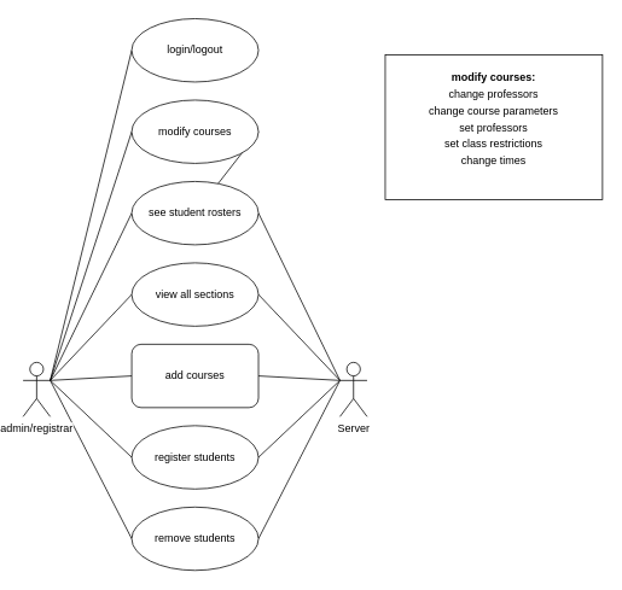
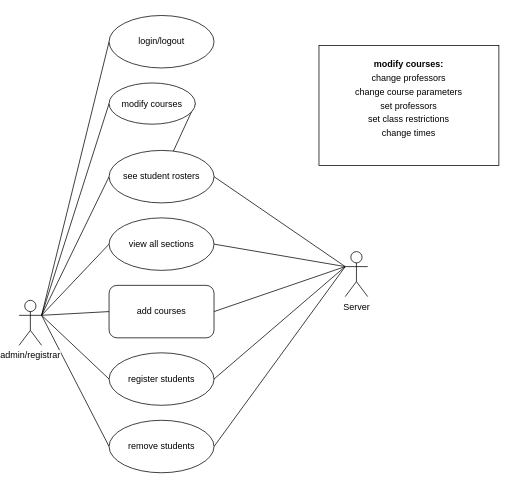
  <mxCell id="0" />
  <mxCell id="1" parent="0" />
  <mxCell id="2" style="rounded=0;orthogonalLoop=1;jettySize=auto;html=1;exitX=1;exitY=0.333;exitDx=0;exitDy=0;exitPerimeter=0;entryX=0;entryY=0.5;entryDx=0;entryDy=0;endArrow=none;endFill=0;" parent="1" source="9" target="10" edge="1"><mxGeometry relative="1" as="geometry" /></mxCell>
  <mxCell id="3" style="edgeStyle=none;rounded=0;orthogonalLoop=1;jettySize=auto;html=1;exitX=1;exitY=0.333;exitDx=0;exitDy=0;exitPerimeter=0;entryX=0;entryY=0.5;entryDx=0;entryDy=0;endArrow=none;endFill=0;" parent="1" source="9" target="12" edge="1"><mxGeometry relative="1" as="geometry" /></mxCell>
  <mxCell id="4" style="edgeStyle=none;rounded=0;orthogonalLoop=1;jettySize=auto;html=1;exitX=1;exitY=0.333;exitDx=0;exitDy=0;exitPerimeter=0;entryX=0;entryY=0.5;entryDx=0;entryDy=0;endArrow=none;endFill=0;" parent="1" source="9" target="14" edge="1"><mxGeometry relative="1" as="geometry" /></mxCell>
  <mxCell id="5" style="edgeStyle=none;rounded=0;orthogonalLoop=1;jettySize=auto;html=1;exitX=1;exitY=0.333;exitDx=0;exitDy=0;exitPerimeter=0;entryX=0;entryY=0.5;entryDx=0;entryDy=0;endArrow=none;endFill=0;" parent="1" source="9" target="16" edge="1"><mxGeometry relative="1" as="geometry" /></mxCell>
  <mxCell id="6" style="rounded=0;orthogonalLoop=1;jettySize=auto;html=1;exitX=1;exitY=0.333;exitDx=0;exitDy=0;exitPerimeter=0;entryX=0;entryY=0.5;entryDx=0;entryDy=0;endArrow=none;endFill=0;" parent="1" source="9" target="19" edge="1"><mxGeometry relative="1" as="geometry" /></mxCell>
  <mxCell id="7" style="edgeStyle=none;rounded=0;orthogonalLoop=1;jettySize=auto;html=1;exitX=1;exitY=0.333;exitDx=0;exitDy=0;exitPerimeter=0;entryX=0;entryY=0.5;entryDx=0;entryDy=0;endArrow=none;endFill=0;" parent="1" source="9" target="21" edge="1"><mxGeometry relative="1" as="geometry" /></mxCell>
  <mxCell id="8" style="edgeStyle=none;rounded=0;orthogonalLoop=1;jettySize=auto;html=1;exitX=1;exitY=0.333;exitDx=0;exitDy=0;exitPerimeter=0;entryX=0;entryY=0.5;entryDx=0;entryDy=0;endArrow=none;endFill=0;" parent="1" source="9" target="23" edge="1"><mxGeometry relative="1" as="geometry" /></mxCell>
  <mxCell id="9" value="admin/registrar" style="shape=umlActor;verticalLabelPosition=bottom;labelBackgroundColor=#ffffff;verticalAlign=top;html=1;" parent="1" vertex="1"><mxGeometry x="20" y="400" width="30" height="60" as="geometry" /></mxCell>
  <mxCell id="10" value="login/logout" style="ellipse;whiteSpace=wrap;html=1;" parent="1" vertex="1"><mxGeometry x="140" y="20" width="140" height="70" as="geometry" /></mxCell>
  <mxCell id="11" style="edgeStyle=none;rounded=0;orthogonalLoop=1;jettySize=auto;html=1;exitX=1;exitY=0.5;exitDx=0;exitDy=0;endArrow=none;endFill=0;" parent="1" source="12" target="14" edge="1"><mxGeometry relative="1" as="geometry" /></mxCell>
- <mxCell id="12" value="modify courses" style="ellipse;whiteSpace=wrap;html=1;" parent="1" vertex="1"><mxGeometry x="140" y="110" width="140" height="70" as="geometry" /></mxCell>
+ <mxCell id="12" value="modify courses" style="ellipse;whiteSpace=wrap;html=1;" parent="1" vertex="1"><mxGeometry x="140" y="110" width="115" height="55" as="geometry" /></mxCell>
  <mxCell id="13" style="edgeStyle=none;rounded=0;orthogonalLoop=1;jettySize=auto;html=1;exitX=1;exitY=0.5;exitDx=0;exitDy=0;entryX=0;entryY=0.333;entryDx=0;entryDy=0;entryPerimeter=0;endArrow=none;endFill=0;" parent="1" source="14" target="17" edge="1"><mxGeometry relative="1" as="geometry" /></mxCell>
  <mxCell id="14" value="see student rosters" style="ellipse;whiteSpace=wrap;html=1;" parent="1" vertex="1"><mxGeometry x="140" y="200" width="140" height="70" as="geometry" /></mxCell>
  <mxCell id="15" style="edgeStyle=none;rounded=0;orthogonalLoop=1;jettySize=auto;html=1;exitX=1;exitY=0.5;exitDx=0;exitDy=0;entryX=0;entryY=0.333;entryDx=0;entryDy=0;entryPerimeter=0;endArrow=none;endFill=0;" parent="1" source="16" target="17" edge="1"><mxGeometry relative="1" as="geometry" /></mxCell>
  <mxCell id="16" value="view all sections&lt;br&gt;" style="ellipse;whiteSpace=wrap;html=1;" parent="1" vertex="1"><mxGeometry x="140" y="290" width="140" height="70" as="geometry" /></mxCell>
- <mxCell id="17" value="Server&lt;br&gt;" style="shape=umlActor;verticalLabelPosition=bottom;labelBackgroundColor=#ffffff;verticalAlign=top;html=1;" parent="1" vertex="1"><mxGeometry x="370" y="400" width="30" height="60" as="geometry" /></mxCell>
+ <mxCell id="17" value="Server&lt;br&gt;" style="shape=umlActor;verticalLabelPosition=bottom;labelBackgroundColor=#ffffff;verticalAlign=top;html=1;" parent="1" vertex="1"><mxGeometry x="455" y="335" width="30" height="60" as="geometry" /></mxCell>
  <mxCell id="18" style="edgeStyle=none;rounded=0;orthogonalLoop=1;jettySize=auto;html=1;exitX=1;exitY=0.5;exitDx=0;exitDy=0;entryX=0;entryY=0.333;entryDx=0;entryDy=0;entryPerimeter=0;endArrow=none;endFill=0;" parent="1" source="19" target="17" edge="1"><mxGeometry relative="1" as="geometry" /></mxCell>
  <mxCell id="19" value="add courses" style="whiteSpace=wrap;html=1;rounded=1;" parent="1" vertex="1"><mxGeometry x="140" y="380" width="140" height="70" as="geometry" /></mxCell>
  <mxCell id="20" style="edgeStyle=none;rounded=0;orthogonalLoop=1;jettySize=auto;html=1;exitX=1;exitY=0.5;exitDx=0;exitDy=0;entryX=0;entryY=0.333;entryDx=0;entryDy=0;entryPerimeter=0;endArrow=none;endFill=0;" parent="1" source="21" target="17" edge="1"><mxGeometry relative="1" as="geometry" /></mxCell>
  <mxCell id="21" value="register students" style="ellipse;whiteSpace=wrap;html=1;" parent="1" vertex="1"><mxGeometry x="140" y="470" width="140" height="70" as="geometry" /></mxCell>
  <mxCell id="22" style="edgeStyle=none;rounded=0;orthogonalLoop=1;jettySize=auto;html=1;exitX=1;exitY=0.5;exitDx=0;exitDy=0;entryX=0;entryY=0.333;entryDx=0;entryDy=0;entryPerimeter=0;endArrow=none;endFill=0;" parent="1" source="23" target="17" edge="1"><mxGeometry relative="1" as="geometry" /></mxCell>
  <mxCell id="23" value="remove students" style="ellipse;whiteSpace=wrap;html=1;" parent="1" vertex="1"><mxGeometry x="140" y="560" width="140" height="70" as="geometry" /></mxCell>
  <mxCell id="24" value="&lt;p style=&quot;margin: 0px ; margin-top: 4px ; text-align: center&quot;&gt;&lt;br&gt;&lt;b&gt;modify courses:&lt;/b&gt;&lt;/p&gt;&lt;p style=&quot;margin: 0px ; margin-top: 4px ; text-align: center&quot;&gt;change professors&lt;/p&gt;&lt;p style=&quot;margin: 0px ; margin-top: 4px ; text-align: center&quot;&gt;change course parameters&lt;/p&gt;&lt;p style=&quot;margin: 0px ; margin-top: 4px ; text-align: center&quot;&gt;set professors&lt;/p&gt;&lt;p style=&quot;margin: 0px ; margin-top: 4px ; text-align: center&quot;&gt;set class restrictions&lt;/p&gt;&lt;p style=&quot;margin: 0px ; margin-top: 4px ; text-align: center&quot;&gt;change times&lt;/p&gt;&lt;p style=&quot;margin: 0px ; margin-top: 4px ; text-align: center&quot;&gt;&lt;br&gt;&lt;/p&gt;" style="verticalAlign=top;align=left;overflow=fill;fontSize=12;fontFamily=Helvetica;html=1;" vertex="1" parent="1"><mxGeometry x="420" y="60" width="240" height="160" as="geometry" /></mxCell>
